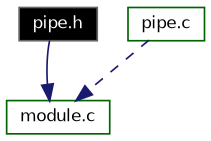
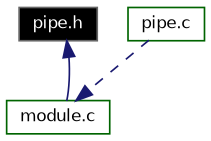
  digraph {
    node [color=darkgreen fontname=Helvetica fontsize=10 shape=record]
    edge [color=midnightblue fontname=Helvetica fontsize=10 labelfontname=Helvetica labelfontsize=10]
    n1 [color=gray40 fillcolor=black fontcolor=white height=0.2 label="pipe.h" style=filled width=0.4]
    n2 [height=0.2 label="module.c" width=0.4]
    n3 [height=0.2 label="pipe.c" width=0.4]
-   n1 -> n2 [style=solid]
+   n2 -> n1 [style=solid]
    n3 -> n2 [style=dashed]
  }
